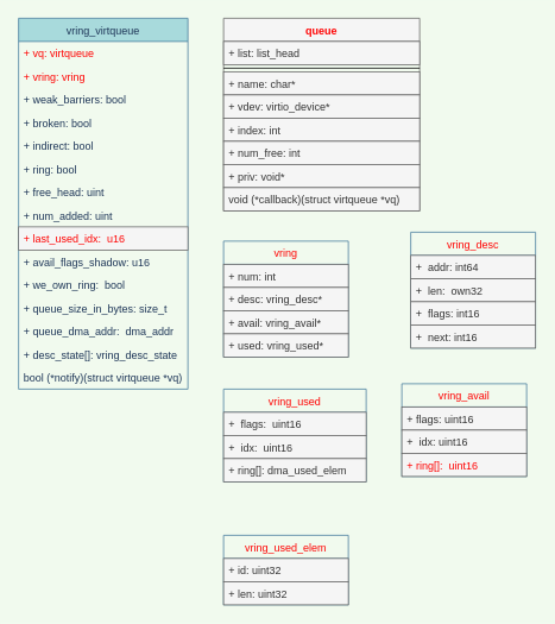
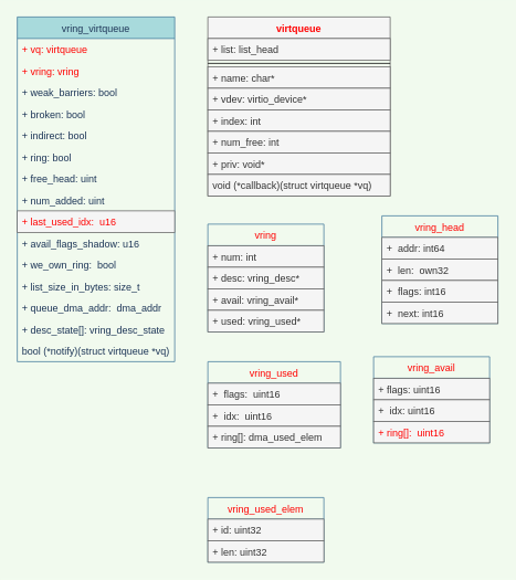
  <mxCell id="0" />
  <mxCell id="1" parent="0" />
  <mxCell id="2" value="vring_virtqueue" style="swimlane;fontStyle=0;childLayout=stackLayout;horizontal=1;startSize=26;horizontalStack=0;resizeParent=1;resizeParentMax=0;resizeLast=0;collapsible=1;marginBottom=0;fillColor=#A8DADC;strokeColor=#457B9D;fontColor=#1D3557;" vertex="1" parent="1"><mxGeometry x="20" y="20" width="190" height="416" as="geometry" /></mxCell>
  <mxCell id="3" value="+ vq: virtqueue" style="text;strokeColor=none;fillColor=none;align=left;verticalAlign=top;spacingLeft=4;spacingRight=4;overflow=hidden;rotatable=0;points=[[0,0.5],[1,0.5]];portConstraint=eastwest;fontColor=#FF0000;" vertex="1" parent="2"><mxGeometry y="26" width="190" height="26" as="geometry" /></mxCell>
  <mxCell id="4" value="+ vring: vring" style="text;strokeColor=none;fillColor=none;align=left;verticalAlign=top;spacingLeft=4;spacingRight=4;overflow=hidden;rotatable=0;points=[[0,0.5],[1,0.5]];portConstraint=eastwest;fontColor=#FF0000;" vertex="1" parent="2"><mxGeometry y="52" width="190" height="26" as="geometry" /></mxCell>
  <mxCell id="5" value="+ weak_barriers: bool" style="text;strokeColor=none;fillColor=none;align=left;verticalAlign=top;spacingLeft=4;spacingRight=4;overflow=hidden;rotatable=0;points=[[0,0.5],[1,0.5]];portConstraint=eastwest;fontColor=#1D3557;" vertex="1" parent="2"><mxGeometry y="78" width="190" height="26" as="geometry" /></mxCell>
  <mxCell id="6" value="+ broken: bool" style="text;strokeColor=none;fillColor=none;align=left;verticalAlign=top;spacingLeft=4;spacingRight=4;overflow=hidden;rotatable=0;points=[[0,0.5],[1,0.5]];portConstraint=eastwest;fontColor=#1D3557;" vertex="1" parent="2"><mxGeometry y="104" width="190" height="26" as="geometry" /></mxCell>
  <mxCell id="7" value="+ indirect: bool" style="text;strokeColor=none;fillColor=none;align=left;verticalAlign=top;spacingLeft=4;spacingRight=4;overflow=hidden;rotatable=0;points=[[0,0.5],[1,0.5]];portConstraint=eastwest;fontColor=#1D3557;" vertex="1" parent="2"><mxGeometry y="130" width="190" height="26" as="geometry" /></mxCell>
  <mxCell id="8" value="+ ring: bool" style="text;strokeColor=none;fillColor=none;align=left;verticalAlign=top;spacingLeft=4;spacingRight=4;overflow=hidden;rotatable=0;points=[[0,0.5],[1,0.5]];portConstraint=eastwest;fontColor=#1D3557;" vertex="1" parent="2"><mxGeometry y="156" width="190" height="26" as="geometry" /></mxCell>
  <mxCell id="9" value="+ free_head: uint" style="text;strokeColor=none;fillColor=none;align=left;verticalAlign=top;spacingLeft=4;spacingRight=4;overflow=hidden;rotatable=0;points=[[0,0.5],[1,0.5]];portConstraint=eastwest;fontColor=#1D3557;" vertex="1" parent="2"><mxGeometry y="182" width="190" height="26" as="geometry" /></mxCell>
  <mxCell id="10" value="+ num_added: uint" style="text;strokeColor=none;fillColor=none;align=left;verticalAlign=top;spacingLeft=4;spacingRight=4;overflow=hidden;rotatable=0;points=[[0,0.5],[1,0.5]];portConstraint=eastwest;fontColor=#1D3557;" vertex="1" parent="2"><mxGeometry y="208" width="190" height="26" as="geometry" /></mxCell>
  <mxCell id="11" value="+ last_used_idx:  u16" style="text;align=left;verticalAlign=top;spacingLeft=4;spacingRight=4;overflow=hidden;rotatable=0;points=[[0,0.5],[1,0.5]];portConstraint=eastwest;fillColor=#f5f5f5;strokeColor=#666666;fontColor=#FF0000;" vertex="1" parent="2"><mxGeometry y="234" width="190" height="26" as="geometry" /></mxCell>
  <mxCell id="12" value="+ avail_flags_shadow: u16" style="text;strokeColor=none;fillColor=none;align=left;verticalAlign=top;spacingLeft=4;spacingRight=4;overflow=hidden;rotatable=0;points=[[0,0.5],[1,0.5]];portConstraint=eastwest;fontColor=#1D3557;" vertex="1" parent="2"><mxGeometry y="260" width="190" height="26" as="geometry" /></mxCell>
  <mxCell id="13" value="+ we_own_ring:  bool" style="text;strokeColor=none;fillColor=none;align=left;verticalAlign=top;spacingLeft=4;spacingRight=4;overflow=hidden;rotatable=0;points=[[0,0.5],[1,0.5]];portConstraint=eastwest;fontColor=#1D3557;" vertex="1" parent="2"><mxGeometry y="286" width="190" height="26" as="geometry" /></mxCell>
- <mxCell id="14" value="+ queue_size_in_bytes: size_t" style="text;strokeColor=none;fillColor=none;align=left;verticalAlign=top;spacingLeft=4;spacingRight=4;overflow=hidden;rotatable=0;points=[[0,0.5],[1,0.5]];portConstraint=eastwest;fontColor=#1D3557;" vertex="1" parent="2"><mxGeometry y="312" width="190" height="26" as="geometry" /></mxCell>
+ <mxCell id="14" value="+ list_size_in_bytes: size_t" style="text;strokeColor=none;fillColor=none;align=left;verticalAlign=top;spacingLeft=4;spacingRight=4;overflow=hidden;rotatable=0;points=[[0,0.5],[1,0.5]];portConstraint=eastwest;fontColor=#1D3557;" vertex="1" parent="2"><mxGeometry y="312" width="190" height="26" as="geometry" /></mxCell>
  <mxCell id="15" value="+ queue_dma_addr:  dma_addr" style="text;strokeColor=none;fillColor=none;align=left;verticalAlign=top;spacingLeft=4;spacingRight=4;overflow=hidden;rotatable=0;points=[[0,0.5],[1,0.5]];portConstraint=eastwest;fontColor=#1D3557;" vertex="1" parent="2"><mxGeometry y="338" width="190" height="26" as="geometry" /></mxCell>
  <mxCell id="16" value="+ desc_state[]: vring_desc_state" style="text;strokeColor=none;fillColor=none;align=left;verticalAlign=top;spacingLeft=4;spacingRight=4;overflow=hidden;rotatable=0;points=[[0,0.5],[1,0.5]];portConstraint=eastwest;fontColor=#1D3557;" vertex="1" parent="2"><mxGeometry y="364" width="190" height="26" as="geometry" /></mxCell>
  <mxCell id="17" value="bool (*notify)(struct virtqueue *vq)" style="text;strokeColor=none;fillColor=none;align=left;verticalAlign=top;spacingLeft=4;spacingRight=4;overflow=hidden;rotatable=0;points=[[0,0.5],[1,0.5]];portConstraint=eastwest;fontColor=#1D3557;" vertex="1" parent="2"><mxGeometry y="390" width="190" height="26" as="geometry" /></mxCell>
- <mxCell id="18" value="queue" style="swimlane;fontStyle=1;align=center;verticalAlign=top;childLayout=stackLayout;horizontal=1;startSize=26;horizontalStack=0;resizeParent=1;resizeParentMax=0;resizeLast=0;collapsible=1;marginBottom=0;rounded=0;sketch=0;fillColor=#f5f5f5;strokeColor=#666666;fontColor=#FF0000;" vertex="1" parent="1"><mxGeometry x="250" y="20" width="220" height="216" as="geometry" /></mxCell>
+ <mxCell id="18" value="virtqueue" style="swimlane;fontStyle=1;align=center;verticalAlign=top;childLayout=stackLayout;horizontal=1;startSize=26;horizontalStack=0;resizeParent=1;resizeParentMax=0;resizeLast=0;collapsible=1;marginBottom=0;rounded=0;sketch=0;fillColor=#f5f5f5;strokeColor=#666666;fontColor=#FF0000;" vertex="1" parent="1"><mxGeometry x="250" y="20" width="220" height="216" as="geometry" /></mxCell>
  <mxCell id="19" value="+ list: list_head" style="text;align=left;verticalAlign=top;spacingLeft=4;spacingRight=4;overflow=hidden;rotatable=0;points=[[0,0.5],[1,0.5]];portConstraint=eastwest;fillColor=#f5f5f5;strokeColor=#666666;fontColor=#333333;" vertex="1" parent="18"><mxGeometry y="26" width="220" height="26" as="geometry" /></mxCell>
  <mxCell id="20" value="" style="line;strokeWidth=1;fillColor=none;align=left;verticalAlign=middle;spacingTop=-1;spacingLeft=3;spacingRight=3;rotatable=0;labelPosition=right;points=[];portConstraint=eastwest;" vertex="1" parent="18"><mxGeometry y="52" width="220" height="8" as="geometry" /></mxCell>
  <mxCell id="21" value="+ name: char*" style="text;align=left;verticalAlign=top;spacingLeft=4;spacingRight=4;overflow=hidden;rotatable=0;points=[[0,0.5],[1,0.5]];portConstraint=eastwest;fillColor=#f5f5f5;strokeColor=#666666;fontColor=#333333;" vertex="1" parent="18"><mxGeometry y="60" width="220" height="26" as="geometry" /></mxCell>
  <mxCell id="22" value="+ vdev: virtio_device*" style="text;align=left;verticalAlign=top;spacingLeft=4;spacingRight=4;overflow=hidden;rotatable=0;points=[[0,0.5],[1,0.5]];portConstraint=eastwest;fillColor=#f5f5f5;strokeColor=#666666;fontColor=#333333;" vertex="1" parent="18"><mxGeometry y="86" width="220" height="26" as="geometry" /></mxCell>
  <mxCell id="23" value="+ index: int" style="text;align=left;verticalAlign=top;spacingLeft=4;spacingRight=4;overflow=hidden;rotatable=0;points=[[0,0.5],[1,0.5]];portConstraint=eastwest;fillColor=#f5f5f5;strokeColor=#666666;fontColor=#333333;" vertex="1" parent="18"><mxGeometry y="112" width="220" height="26" as="geometry" /></mxCell>
  <mxCell id="24" value="+ num_free: int" style="text;align=left;verticalAlign=top;spacingLeft=4;spacingRight=4;overflow=hidden;rotatable=0;points=[[0,0.5],[1,0.5]];portConstraint=eastwest;fillColor=#f5f5f5;strokeColor=#666666;fontColor=#333333;" vertex="1" parent="18"><mxGeometry y="138" width="220" height="26" as="geometry" /></mxCell>
  <mxCell id="25" value="+ priv: void*" style="text;align=left;verticalAlign=top;spacingLeft=4;spacingRight=4;overflow=hidden;rotatable=0;points=[[0,0.5],[1,0.5]];portConstraint=eastwest;fillColor=#f5f5f5;strokeColor=#666666;fontColor=#333333;" vertex="1" parent="18"><mxGeometry y="164" width="220" height="26" as="geometry" /></mxCell>
  <mxCell id="26" value="void (*callback)(struct virtqueue *vq)" style="text;strokeColor=#666666;fillColor=#f5f5f5;align=left;verticalAlign=top;spacingLeft=4;spacingRight=4;overflow=hidden;rotatable=0;points=[[0,0.5],[1,0.5]];portConstraint=eastwest;fontColor=#333333;" vertex="1" parent="18"><mxGeometry y="190" width="220" height="26" as="geometry" /></mxCell>
  <mxCell id="27" value="vring" style="swimlane;fontStyle=0;childLayout=stackLayout;horizontal=1;startSize=26;fillColor=none;horizontalStack=0;resizeParent=1;resizeParentMax=0;resizeLast=0;collapsible=1;marginBottom=0;rounded=0;sketch=0;strokeColor=#457B9D;fontColor=#FF0000;" vertex="1" parent="1"><mxGeometry x="250" y="270" width="140" height="130" as="geometry" /></mxCell>
  <mxCell id="28" value="+ num: int" style="text;strokeColor=#666666;fillColor=#f5f5f5;align=left;verticalAlign=top;spacingLeft=4;spacingRight=4;overflow=hidden;rotatable=0;points=[[0,0.5],[1,0.5]];portConstraint=eastwest;fontColor=#333333;" vertex="1" parent="27"><mxGeometry y="26" width="140" height="26" as="geometry" /></mxCell>
  <mxCell id="29" value="+ desc: vring_desc*" style="text;strokeColor=#666666;fillColor=#f5f5f5;align=left;verticalAlign=top;spacingLeft=4;spacingRight=4;overflow=hidden;rotatable=0;points=[[0,0.5],[1,0.5]];portConstraint=eastwest;fontColor=#333333;" vertex="1" parent="27"><mxGeometry y="52" width="140" height="26" as="geometry" /></mxCell>
  <mxCell id="30" value="+ avail: vring_avail*" style="text;strokeColor=#666666;fillColor=#f5f5f5;align=left;verticalAlign=top;spacingLeft=4;spacingRight=4;overflow=hidden;rotatable=0;points=[[0,0.5],[1,0.5]];portConstraint=eastwest;fontColor=#333333;" vertex="1" parent="27"><mxGeometry y="78" width="140" height="26" as="geometry" /></mxCell>
  <mxCell id="31" value="+ used: vring_used*" style="text;strokeColor=#666666;fillColor=#f5f5f5;align=left;verticalAlign=top;spacingLeft=4;spacingRight=4;overflow=hidden;rotatable=0;points=[[0,0.5],[1,0.5]];portConstraint=eastwest;fontColor=#333333;" vertex="1" parent="27"><mxGeometry y="104" width="140" height="26" as="geometry" /></mxCell>
- <mxCell id="32" value="vring_desc" style="swimlane;fontStyle=0;childLayout=stackLayout;horizontal=1;startSize=26;fillColor=none;horizontalStack=0;resizeParent=1;resizeParentMax=0;resizeLast=0;collapsible=1;marginBottom=0;rounded=0;sketch=0;strokeColor=#457B9D;fontColor=#FF0000;" vertex="1" parent="1"><mxGeometry x="460" y="260" width="140" height="130" as="geometry" /></mxCell>
+ <mxCell id="32" value="vring_head" style="swimlane;fontStyle=0;childLayout=stackLayout;horizontal=1;startSize=26;fillColor=none;horizontalStack=0;resizeParent=1;resizeParentMax=0;resizeLast=0;collapsible=1;marginBottom=0;rounded=0;sketch=0;strokeColor=#457B9D;fontColor=#FF0000;" vertex="1" parent="1"><mxGeometry x="460" y="260" width="140" height="130" as="geometry" /></mxCell>
  <mxCell id="33" value="+  addr: int64" style="text;strokeColor=#666666;fillColor=#f5f5f5;align=left;verticalAlign=top;spacingLeft=4;spacingRight=4;overflow=hidden;rotatable=0;points=[[0,0.5],[1,0.5]];portConstraint=eastwest;fontColor=#333333;" vertex="1" parent="32"><mxGeometry y="26" width="140" height="26" as="geometry" /></mxCell>
  <mxCell id="34" value="+  len:  own32" style="text;strokeColor=#666666;fillColor=#f5f5f5;align=left;verticalAlign=top;spacingLeft=4;spacingRight=4;overflow=hidden;rotatable=0;points=[[0,0.5],[1,0.5]];portConstraint=eastwest;fontColor=#333333;" vertex="1" parent="32"><mxGeometry y="52" width="140" height="26" as="geometry" /></mxCell>
  <mxCell id="35" value="+  flags: int16" style="text;strokeColor=#666666;fillColor=#f5f5f5;align=left;verticalAlign=top;spacingLeft=4;spacingRight=4;overflow=hidden;rotatable=0;points=[[0,0.5],[1,0.5]];portConstraint=eastwest;fontColor=#333333;" vertex="1" parent="32"><mxGeometry y="78" width="140" height="26" as="geometry" /></mxCell>
  <mxCell id="36" value="+  next: int16" style="text;strokeColor=#666666;fillColor=#f5f5f5;align=left;verticalAlign=top;spacingLeft=4;spacingRight=4;overflow=hidden;rotatable=0;points=[[0,0.5],[1,0.5]];portConstraint=eastwest;fontColor=#333333;" vertex="1" parent="32"><mxGeometry y="104" width="140" height="26" as="geometry" /></mxCell>
  <mxCell id="37" value="vring_avail" style="swimlane;fontStyle=0;childLayout=stackLayout;horizontal=1;startSize=26;fillColor=none;horizontalStack=0;resizeParent=1;resizeParentMax=0;resizeLast=0;collapsible=1;marginBottom=0;rounded=0;sketch=0;strokeColor=#457B9D;fontColor=#FF0000;" vertex="1" parent="1"><mxGeometry x="450" y="430" width="140" height="104" as="geometry" /></mxCell>
  <mxCell id="38" value="+ flags: uint16" style="text;strokeColor=#666666;fillColor=#f5f5f5;align=left;verticalAlign=top;spacingLeft=4;spacingRight=4;overflow=hidden;rotatable=0;points=[[0,0.5],[1,0.5]];portConstraint=eastwest;fontColor=#333333;" vertex="1" parent="37"><mxGeometry y="26" width="140" height="26" as="geometry" /></mxCell>
  <mxCell id="39" value="+  idx: uint16" style="text;strokeColor=#666666;fillColor=#f5f5f5;align=left;verticalAlign=top;spacingLeft=4;spacingRight=4;overflow=hidden;rotatable=0;points=[[0,0.5],[1,0.5]];portConstraint=eastwest;fontColor=#333333;" vertex="1" parent="37"><mxGeometry y="52" width="140" height="26" as="geometry" /></mxCell>
  <mxCell id="40" value="+ ring[]:  uint16" style="text;strokeColor=#666666;fillColor=#f5f5f5;align=left;verticalAlign=top;spacingLeft=4;spacingRight=4;overflow=hidden;rotatable=0;points=[[0,0.5],[1,0.5]];portConstraint=eastwest;fontColor=#FF0000;" vertex="1" parent="37"><mxGeometry y="78" width="140" height="26" as="geometry" /></mxCell>
  <mxCell id="41" value="vring_used" style="swimlane;fontStyle=0;childLayout=stackLayout;horizontal=1;startSize=26;fillColor=none;horizontalStack=0;resizeParent=1;resizeParentMax=0;resizeLast=0;collapsible=1;marginBottom=0;rounded=0;sketch=0;strokeColor=#457B9D;fontColor=#FF0000;" vertex="1" parent="1"><mxGeometry x="250" y="436" width="160" height="104" as="geometry" /></mxCell>
  <mxCell id="42" value="+  flags:  uint16" style="text;strokeColor=#666666;fillColor=#f5f5f5;align=left;verticalAlign=top;spacingLeft=4;spacingRight=4;overflow=hidden;rotatable=0;points=[[0,0.5],[1,0.5]];portConstraint=eastwest;fontColor=#333333;" vertex="1" parent="41"><mxGeometry y="26" width="160" height="26" as="geometry" /></mxCell>
  <mxCell id="43" value="+  idx:  uint16" style="text;strokeColor=#666666;fillColor=#f5f5f5;align=left;verticalAlign=top;spacingLeft=4;spacingRight=4;overflow=hidden;rotatable=0;points=[[0,0.5],[1,0.5]];portConstraint=eastwest;fontColor=#333333;" vertex="1" parent="41"><mxGeometry y="52" width="160" height="26" as="geometry" /></mxCell>
  <mxCell id="44" value="+ ring[]: dma_used_elem" style="text;strokeColor=#666666;fillColor=#f5f5f5;align=left;verticalAlign=top;spacingLeft=4;spacingRight=4;overflow=hidden;rotatable=0;points=[[0,0.5],[1,0.5]];portConstraint=eastwest;fontColor=#333333;" vertex="1" parent="41"><mxGeometry y="78" width="160" height="26" as="geometry" /></mxCell>
  <mxCell id="45" value="vring_used_elem" style="swimlane;fontStyle=0;childLayout=stackLayout;horizontal=1;startSize=26;fillColor=none;horizontalStack=0;resizeParent=1;resizeParentMax=0;resizeLast=0;collapsible=1;marginBottom=0;rounded=0;sketch=0;strokeColor=#457B9D;fontColor=#FF0000;" vertex="1" parent="1"><mxGeometry x="250" y="600" width="140" height="78" as="geometry" /></mxCell>
  <mxCell id="46" value="+ id: uint32" style="text;strokeColor=#666666;fillColor=#f5f5f5;align=left;verticalAlign=top;spacingLeft=4;spacingRight=4;overflow=hidden;rotatable=0;points=[[0,0.5],[1,0.5]];portConstraint=eastwest;fontColor=#333333;" vertex="1" parent="45"><mxGeometry y="26" width="140" height="26" as="geometry" /></mxCell>
  <mxCell id="47" value="+ len: uint32" style="text;strokeColor=#666666;fillColor=#f5f5f5;align=left;verticalAlign=top;spacingLeft=4;spacingRight=4;overflow=hidden;rotatable=0;points=[[0,0.5],[1,0.5]];portConstraint=eastwest;fontColor=#333333;" vertex="1" parent="45"><mxGeometry y="52" width="140" height="26" as="geometry" /></mxCell>
